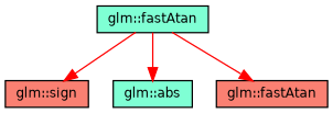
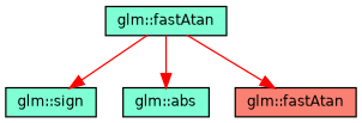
  digraph {
    rankdir=TB
    node [color=black fillcolor=aquamarine fontname=Helvetica fontsize=10 shape=record style=filled]
    edge [color=red fontname=Helvetica fontsize=10 labelfontname=Helvetica labelfontsize=10 style=solid]
    n1 [fontcolor=black height=0.2 label="glm::fastAtan" width=0.4]
-   n2 [fillcolor=salmon height=0.2 label="glm::sign" width=0.4]
+   n2 [height=0.2 label="glm::sign" width=0.4]
    n3 [height=0.2 label="glm::abs" width=0.4]
    n4 [fillcolor=salmon height=0.2 label="glm::fastAtan" width=0.4]
    n1 -> n2
    n1 -> n3
    n1 -> n4
  }
